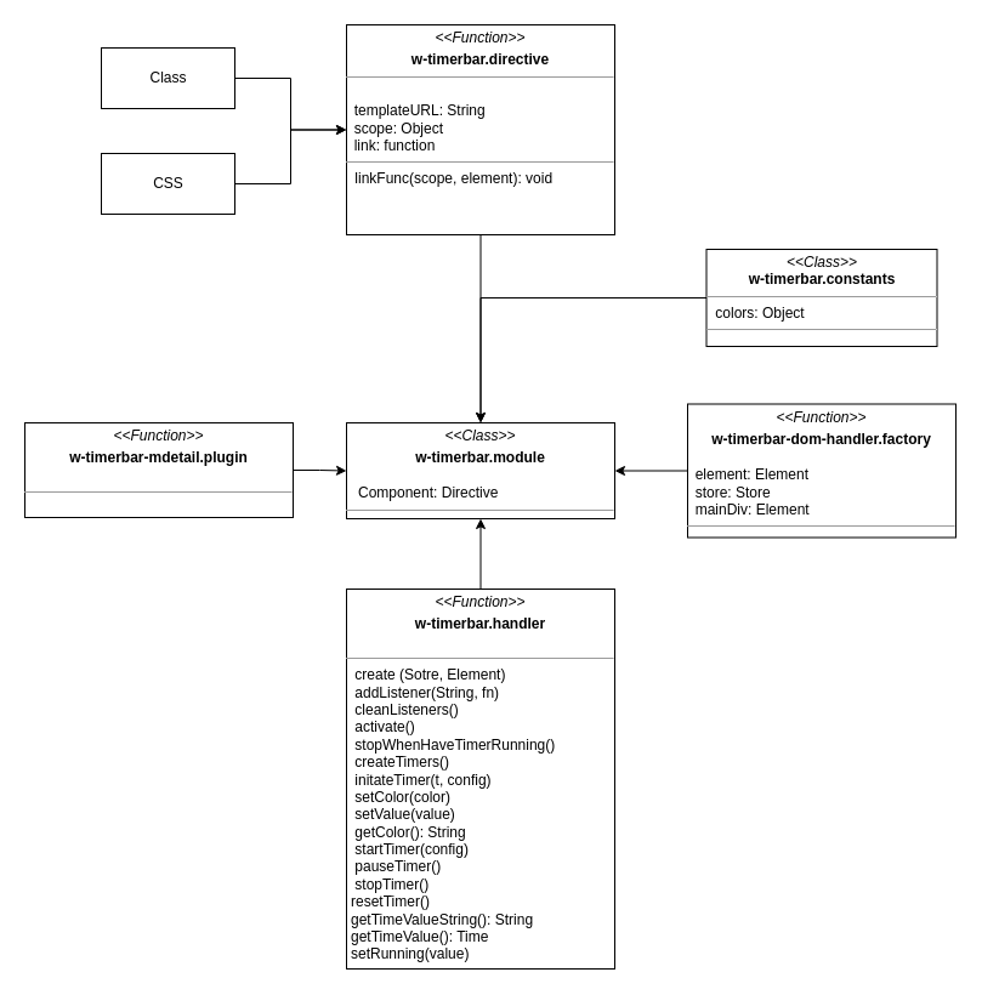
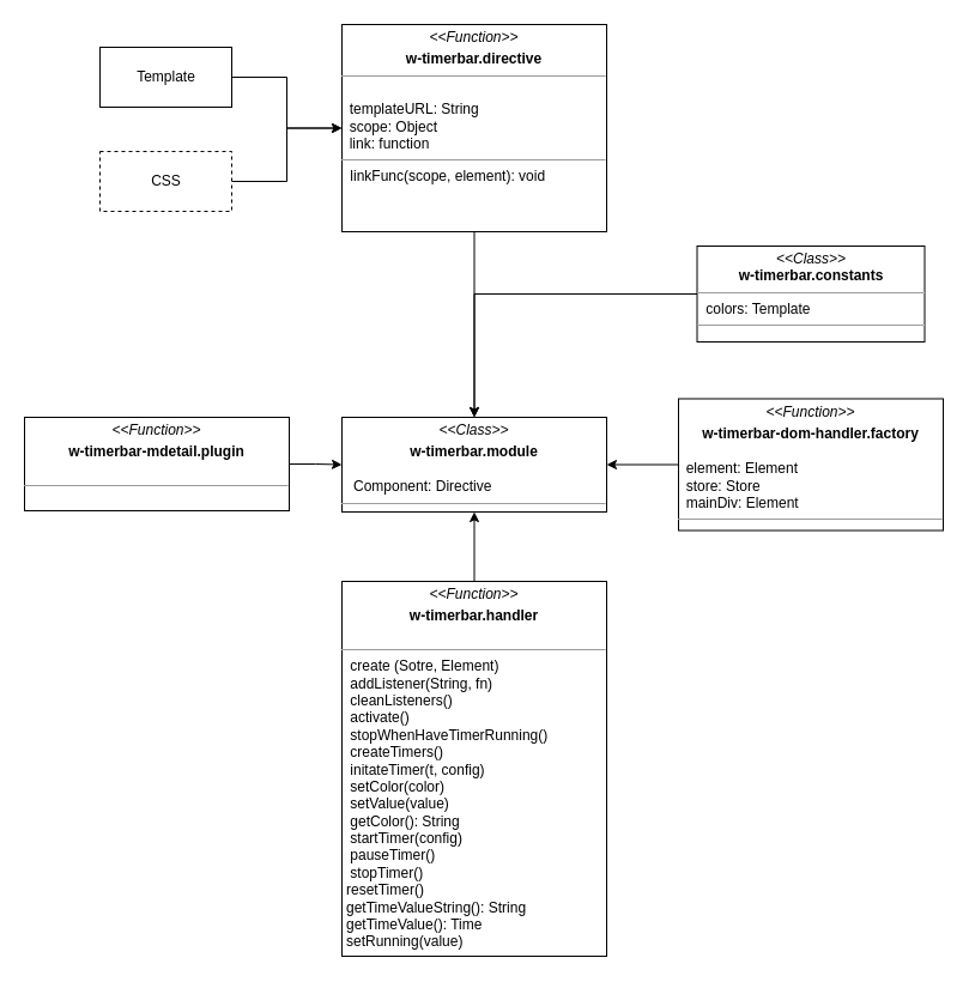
  <mxCell id="0" />
  <mxCell id="1" parent="0" />
  <mxCell id="2" style="edgeStyle=orthogonalEdgeStyle;rounded=0;orthogonalLoop=1;jettySize=auto;html=1;" edge="1" parent="1" source="3" target="10"><mxGeometry relative="1" as="geometry" /></mxCell>
  <mxCell id="3" value="&lt;p style=&quot;margin: 0px ; margin-top: 4px ; text-align: center&quot;&gt;&lt;i&gt;&amp;lt;&amp;lt;Function&lt;/i&gt;&lt;i&gt;&amp;gt;&amp;gt;&lt;/i&gt;&lt;/p&gt;&lt;p style=&quot;margin: 0px ; margin-top: 4px ; text-align: center&quot;&gt;&lt;span style=&quot;font-weight: 700&quot;&gt;w-timerbar.directive&lt;/span&gt;&lt;br&gt;&lt;/p&gt;&lt;hr size=&quot;1&quot;&gt;&lt;p style=&quot;margin: 0px ; margin-left: 4px&quot;&gt;&lt;span style=&quot;color: rgba(0 , 0 , 0 , 0) ; font-family: monospace ; font-size: 0px&quot;&gt;%3CmxGraphModel%3E%3Croot%3E%3CmxCell%20id%3D%220%22%2F%3E%3CmxCell%20id%3D%221%22%20parent%3D%220%22%2F%3E%3CmxCell%20id%3D%222%22%20value%3D%22%2B%20templateURL%3A%20String%26%2310%3B%2B%20scope%3A%20Object%26%2310%3B%2B%20link%3A%20function%22%20style%3D%22text%3BstrokeColor%3Dnone%3BfillColor%3Dnone%3Balign%3Dleft%3BverticalAlign%3Dtop%3BspacingLeft%3D4%3BspacingRight%3D4%3Boverflow%3Dhidden%3Brotatable%3D0%3Bpoints%3D%5B%5B0%2C0.5%5D%2C%5B1%2C0.5%5D%5D%3BportConstraint%3Deastwest%3B%22%20vertex%3D%221%22%20parent%3D%221%22%3E%3CmxGeometry%20x%3D%22245%22%20y%3D%22260%22%20width%3D%22265%22%20height%3D%2250%22%20as%3D%22geometry%22%2F%3E%3C%2FmxCell%3E%3C%2Froot%3E%3C%2FmxGraphModel%3E&lt;/span&gt;&lt;/p&gt;&amp;nbsp; templateURL: String&lt;br style=&quot;padding: 0px ; margin: 0px&quot;&gt;&amp;nbsp; scope: Object&lt;br style=&quot;padding: 0px ; margin: 0px&quot;&gt;&amp;nbsp; link: function&lt;hr size=&quot;1&quot;&gt;&lt;p style=&quot;margin: 0px ; margin-left: 4px&quot;&gt;&amp;nbsp;linkFunc(scope, element): void&lt;/p&gt;&lt;div style=&quot;padding: 0px ; margin: 0px&quot;&gt;&lt;br style=&quot;padding: 0px ; margin: 0px&quot;&gt;&lt;/div&gt;" style="verticalAlign=top;align=left;overflow=fill;fontSize=12;fontFamily=Helvetica;html=1;" vertex="1" parent="1"><mxGeometry x="285" y="20" width="221" height="173" as="geometry" /></mxCell>
  <mxCell id="4" style="edgeStyle=orthogonalEdgeStyle;rounded=0;orthogonalLoop=1;jettySize=auto;html=1;" edge="1" parent="1" source="5" target="3"><mxGeometry relative="1" as="geometry" /></mxCell>
- <mxCell id="5" value="Class" style="html=1;" vertex="1" parent="1"><mxGeometry x="83" y="39" width="110" height="50" as="geometry" /></mxCell>
+ <mxCell id="5" value="Template" style="html=1;" vertex="1" parent="1"><mxGeometry x="83" y="39" width="110" height="50" as="geometry" /></mxCell>
  <mxCell id="6" style="edgeStyle=orthogonalEdgeStyle;rounded=0;orthogonalLoop=1;jettySize=auto;html=1;" edge="1" parent="1" source="7" target="3"><mxGeometry relative="1" as="geometry" /></mxCell>
- <mxCell id="7" value="CSS" style="html=1;" vertex="1" parent="1"><mxGeometry x="83" y="126" width="110" height="50" as="geometry" /></mxCell>
+ <mxCell id="7" value="CSS" style="html=1;dashed=1;" vertex="1" parent="1"><mxGeometry x="83" y="126" width="110" height="50" as="geometry" /></mxCell>
  <mxCell id="8" style="edgeStyle=orthogonalEdgeStyle;rounded=0;orthogonalLoop=1;jettySize=auto;html=1;" edge="1" parent="1" source="9" target="10"><mxGeometry relative="1" as="geometry" /></mxCell>
- <mxCell id="9" value="&lt;p style=&quot;margin: 0px ; margin-top: 4px ; text-align: center&quot;&gt;&lt;i&gt;&amp;lt;&amp;lt;Class&amp;gt;&amp;gt;&lt;/i&gt;&lt;br&gt;&lt;b&gt;w-timerbar.constants&lt;/b&gt;&lt;br&gt;&lt;/p&gt;&lt;hr size=&quot;1&quot;&gt;&lt;p style=&quot;margin: 0px ; margin-left: 4px&quot;&gt;&amp;nbsp;colors: Object&lt;/p&gt;&lt;hr size=&quot;1&quot;&gt;&lt;p style=&quot;margin: 0px ; margin-left: 4px&quot;&gt;&lt;br&gt;&lt;/p&gt;" style="verticalAlign=top;align=left;overflow=fill;fontSize=12;fontFamily=Helvetica;html=1;" vertex="1" parent="1"><mxGeometry x="581.5" y="205" width="190" height="80" as="geometry" /></mxCell>
+ <mxCell id="9" value="&lt;p style=&quot;margin: 0px ; margin-top: 4px ; text-align: center&quot;&gt;&lt;i&gt;&amp;lt;&amp;lt;Class&amp;gt;&amp;gt;&lt;/i&gt;&lt;br&gt;&lt;b&gt;w-timerbar.constants&lt;/b&gt;&lt;br&gt;&lt;/p&gt;&lt;hr size=&quot;1&quot;&gt;&lt;p style=&quot;margin: 0px ; margin-left: 4px&quot;&gt;&amp;nbsp;colors: Template&lt;/p&gt;&lt;hr size=&quot;1&quot;&gt;&lt;p style=&quot;margin: 0px ; margin-left: 4px&quot;&gt;&lt;br&gt;&lt;/p&gt;" style="verticalAlign=top;align=left;overflow=fill;fontSize=12;fontFamily=Helvetica;html=1;" vertex="1" parent="1"><mxGeometry x="581.5" y="205" width="190" height="80" as="geometry" /></mxCell>
  <mxCell id="10" value="&lt;p style=&quot;margin: 0px ; margin-top: 4px ; text-align: center&quot;&gt;&lt;i&gt;&amp;lt;&amp;lt;Class&lt;/i&gt;&lt;i&gt;&amp;gt;&amp;gt;&lt;/i&gt;&lt;/p&gt;&lt;p style=&quot;margin: 0px ; margin-top: 4px ; text-align: center&quot;&gt;&lt;/p&gt;&lt;div style=&quot;text-align: center&quot;&gt;&lt;span&gt;&lt;b&gt;w-timerbar.module&lt;/b&gt;&lt;/span&gt;&lt;/div&gt;&lt;p style=&quot;margin: 0px ; margin-left: 4px&quot;&gt;&lt;span style=&quot;color: rgba(0 , 0 , 0 , 0) ; font-family: monospace ; font-size: 0px&quot;&gt;%3CmxGraphModel%3E%3Croot%3E%3CmxCell%20id%3D%220%22%2F%3E%3CmxCell%20id%3D%221%22%20parent%3D%220%22%2F%3E%3CmxCell%20id%3D%222%22%20value%3D%22%2B%20templateURL%3A%20String%26%2310%3B%2B%20scope%3A%20Object%26%2310%3B%2B%20link%3A%20function%22%20style%3D%22text%3BstrokeColor%3Dnone%3BfillColor%3Dnone%3Balign%3Dleft%3BverticalAlign%3Dtop%3BspacingLeft%3D4%3BspacingRight%3D4%3Boverflow%3Dhidden%3Brotatable%3D0%3Bpoints%3D%5B%5B0%2C0.5%5D%2C%5B1%2C0.5%5D%5D%3BportConstraint%3Deastwest%3B%22%20vertex%3D%221%22%20parent%3D%221%22%3E%3CmxGeometry%20x%3D%22245%22%20y%3D%22260%22%20width%3D%22265%22%20height%3D%2250%22%20as%3D%22geometry%22%2F%3E%3C%2FmxCell%3E%3C%2Froot%3E%3C%2FmxGraphModel%3E&lt;/span&gt;&lt;/p&gt;&amp;nbsp; &amp;nbsp;Component: Directive&lt;br&gt;&lt;hr size=&quot;1&quot;&gt;&lt;p style=&quot;margin: 0px ; margin-left: 4px&quot;&gt;&amp;nbsp;&lt;/p&gt;" style="verticalAlign=top;align=left;overflow=fill;fontSize=12;fontFamily=Helvetica;html=1;" vertex="1" parent="1"><mxGeometry x="285" y="348" width="221" height="79" as="geometry" /></mxCell>
  <mxCell id="11" style="edgeStyle=orthogonalEdgeStyle;rounded=0;orthogonalLoop=1;jettySize=auto;html=1;" edge="1" parent="1" source="12" target="10"><mxGeometry relative="1" as="geometry" /></mxCell>
  <mxCell id="12" value="&lt;p style=&quot;margin: 0px ; margin-top: 4px ; text-align: center&quot;&gt;&lt;i&gt;&amp;lt;&amp;lt;Function&lt;/i&gt;&lt;i&gt;&amp;gt;&amp;gt;&lt;/i&gt;&lt;/p&gt;&lt;p style=&quot;margin: 0px ; margin-top: 4px ; text-align: center&quot;&gt;&lt;/p&gt;&lt;div style=&quot;text-align: center&quot;&gt;&lt;span&gt;&lt;b&gt;w-timerbar-dom-handler.factory&lt;/b&gt;&lt;/span&gt;&lt;/div&gt;&lt;p style=&quot;margin: 0px ; margin-left: 4px&quot;&gt;&lt;span style=&quot;color: rgba(0 , 0 , 0 , 0) ; font-family: monospace ; font-size: 0px&quot;&gt;%3CmxGraphModel%3E%3Croot%3E%3CmxCell%20id%3D%220%22%2F%3E%3CmxCell%20id%3D%221%22%20parent%3D%220%22%2F%3E%3CmxCell%20id%3D%222%22%20value%3D%22%2B%20templateURL%3A%20String%26%2310%3B%2B%20scope%3A%20Object%26%2310%3B%2B%20link%3A%20function%22%20style%3D%22text%3BstrokeColor%3Dnone%3BfillColor%3Dnone%3Balign%3Dleft%3BverticalAlign%3Dtop%3BspacingLeft%3D4%3BspacingRight%3D4%3Boverflow%3Dhidden%3Brotatable%3D0%3Bpoints%3D%5B%5B0%2C0.5%5D%2C%5B1%2C0.5%5D%5D%3BportConstraint%3Deastwest%3B%22%20vertex%3D%221%22%20parent%3D%221%22%3E%3CmxGeometry%20x%3D%22245%22%20y%3D%22260%22%20width%3D%22265%22%20height%3D%2250%22%20as%3D%22geometry%22%2F%3E%3C%2FmxCell%3E%3C%2Froot%3E%3C%2FmxGraphModel%3E&lt;/span&gt;&lt;/p&gt;&amp;nbsp; element: Element&lt;br style=&quot;padding: 0px ; margin: 0px&quot;&gt;&amp;nbsp; store: Store&lt;br style=&quot;padding: 0px ; margin: 0px&quot;&gt;&amp;nbsp; mainDiv: Element&lt;hr size=&quot;1&quot;&gt;&lt;p style=&quot;margin: 0px ; margin-left: 4px&quot;&gt;&lt;br&gt;&lt;/p&gt;&lt;div style=&quot;padding: 0px ; margin: 0px&quot;&gt;&lt;br style=&quot;padding: 0px ; margin: 0px&quot;&gt;&lt;/div&gt;" style="verticalAlign=top;align=left;overflow=fill;fontSize=12;fontFamily=Helvetica;html=1;" vertex="1" parent="1"><mxGeometry x="566" y="332.5" width="221" height="110" as="geometry" /></mxCell>
  <mxCell id="13" style="edgeStyle=orthogonalEdgeStyle;rounded=0;orthogonalLoop=1;jettySize=auto;html=1;entryX=0;entryY=0.5;entryDx=0;entryDy=0;" edge="1" parent="1" source="14" target="10"><mxGeometry relative="1" as="geometry" /></mxCell>
  <mxCell id="14" value="&lt;p style=&quot;margin: 0px ; margin-top: 4px ; text-align: center&quot;&gt;&lt;i&gt;&amp;lt;&amp;lt;Function&lt;/i&gt;&lt;i&gt;&amp;gt;&amp;gt;&lt;/i&gt;&lt;/p&gt;&lt;p style=&quot;margin: 0px ; margin-top: 4px ; text-align: center&quot;&gt;&lt;/p&gt;&lt;div style=&quot;text-align: center&quot;&gt;&lt;span&gt;&lt;b&gt;w-timerbar-mdetail.plugin&lt;/b&gt;&lt;/span&gt;&lt;span style=&quot;color: rgba(0 , 0 , 0 , 0) ; font-family: monospace ; font-size: 0px ; text-align: left&quot;&gt;%3CmxGraphModel%3E%3Croot%3E%3CmxCell%20id%3D%220%22%2F%3E%3CmxCell%20id%3D%221%22%20parent%3D%220%22%2F%3E%3CmxCell%20id%3D%222%22%20value%3D%22%2B%20templateURL%3A%20String%26%2310%3B%2B%20scope%3A%20Object%26%2310%3B%2B%20link%3A%20function%22%20style%3D%22text%3BstrokeColor%3Dnone%3BfillColor%3Dnone%3Balign%3Dleft%3BverticalAlign%3Dtop%3BspacingLeft%3D4%3BspacingRight%3D4%3Boverflow%3Dhidden%3Brotatable%3D0%3Bpoints%3D%5B%5B0%2C0.5%5D%2C%5B1%2C0.5%5D%5D%3BportConstraint%3Deastwest%3B%22%20vertex%3D%221%22%20parent%3D%221%22%3E%3CmxGeometry%20x%3D%22245%22%20y%3D%22260%22%20width%3D%22265%22%20height%3D%2250%22%20as%3D%22geometry%22%2F%3E%3C%2FmxCell%3E%3C%2Froot%3E%3C%2FmxGraphModel%3E&lt;/span&gt;&lt;/div&gt;&amp;nbsp;&lt;hr size=&quot;1&quot;&gt;&lt;p style=&quot;margin: 0px ; margin-left: 4px&quot;&gt;&lt;br&gt;&lt;/p&gt;&lt;div style=&quot;padding: 0px ; margin: 0px&quot;&gt;&lt;br style=&quot;padding: 0px ; margin: 0px&quot;&gt;&lt;/div&gt;" style="verticalAlign=top;align=left;overflow=fill;fontSize=12;fontFamily=Helvetica;html=1;" vertex="1" parent="1"><mxGeometry x="20" y="348" width="221" height="78" as="geometry" /></mxCell>
  <mxCell id="15" style="edgeStyle=orthogonalEdgeStyle;rounded=0;orthogonalLoop=1;jettySize=auto;html=1;entryX=0.5;entryY=1;entryDx=0;entryDy=0;" edge="1" parent="1" source="16" target="10"><mxGeometry relative="1" as="geometry" /></mxCell>
  <mxCell id="16" value="&lt;p style=&quot;margin: 0px ; margin-top: 4px ; text-align: center&quot;&gt;&lt;i&gt;&amp;lt;&amp;lt;Function&lt;/i&gt;&lt;i&gt;&amp;gt;&amp;gt;&lt;/i&gt;&lt;/p&gt;&lt;p style=&quot;margin: 0px ; margin-top: 4px ; text-align: center&quot;&gt;&lt;/p&gt;&lt;div style=&quot;text-align: center&quot;&gt;&lt;span&gt;&lt;b&gt;w-timerbar.handler&lt;/b&gt;&lt;/span&gt;&lt;/div&gt;&lt;div style=&quot;text-align: center&quot;&gt;&lt;span style=&quot;color: rgba(0 , 0 , 0 , 0) ; font-family: monospace ; font-size: 0px ; text-align: left&quot;&gt;%3CmxGraphModel%3E%3Croot%3E%3CmxCell%20id%3D%220%22%2F%3E%3CmxCell%20id%3D%221%22%20parent%3D%220%22%2F%3E%3CmxCell%20id%3D%222%22%20value%3D%22%2B%20templateURL%3A%20String%26%2310%3B%2B%20scope%3A%20Object%26%2310%3B%2B%20link%3A%20function%22%20style%3D%22text%3BstrokeColor%3Dnone%3BfillColor%3Dnone%3Balign%3Dleft%3BverticalAlign%3Dtop%3BspacingLeft%3D4%3BspacingRight%3D4%3Boverflow%3Dhidden%3Brotatable%3D0%3Bpoints%3D%5B%5B0%2C0.5%5D%2C%5B1%2C0.5%5D%5D%3BportConstraint%3Deastwest%3B%22%20vertex%3D%221%22%20parent%3D%221%22%3E%3CmxGeometry%20x%3D%22245%22%20y%3D%22260%22%20width%3D%22265%22%20height%3D%2250%22%20as%3D%22geometry%22%2F%3E%3C%2FmxCell%3E%3C%2Froot%3E%3C%2FmxGraphModel%3E&lt;/span&gt;&lt;br&gt;&lt;/div&gt;&lt;hr size=&quot;1&quot;&gt;&lt;p style=&quot;margin: 0px ; margin-left: 4px&quot;&gt;&amp;nbsp;create (Sotre, Element)&lt;/p&gt;&lt;p style=&quot;margin: 0px ; margin-left: 4px&quot;&gt;&amp;nbsp;addListener(String, fn)&lt;/p&gt;&lt;p style=&quot;margin: 0px ; margin-left: 4px&quot;&gt;&amp;nbsp;cleanListeners()&lt;/p&gt;&lt;p style=&quot;margin: 0px ; margin-left: 4px&quot;&gt;&amp;nbsp;activate()&lt;/p&gt;&lt;p style=&quot;margin: 0px ; margin-left: 4px&quot;&gt;&amp;nbsp;stopWhenHaveTimerRunning()&lt;/p&gt;&lt;p style=&quot;margin: 0px ; margin-left: 4px&quot;&gt;&amp;nbsp;createTimers()&lt;/p&gt;&lt;p style=&quot;margin: 0px ; margin-left: 4px&quot;&gt;&amp;nbsp;initateTimer(t, config)&lt;/p&gt;&lt;p style=&quot;margin: 0px ; margin-left: 4px&quot;&gt;&amp;nbsp;setColor(color)&lt;/p&gt;&lt;p style=&quot;margin: 0px ; margin-left: 4px&quot;&gt;&amp;nbsp;setValue(value)&lt;/p&gt;&lt;p style=&quot;margin: 0px ; margin-left: 4px&quot;&gt;&amp;nbsp;getColor(): String&lt;/p&gt;&lt;p style=&quot;margin: 0px ; margin-left: 4px&quot;&gt;&amp;nbsp;startTimer(config)&lt;/p&gt;&lt;p style=&quot;margin: 0px ; margin-left: 4px&quot;&gt;&amp;nbsp;pauseTimer()&lt;/p&gt;&lt;p style=&quot;margin: 0px ; margin-left: 4px&quot;&gt;&amp;nbsp;stopTimer()&lt;/p&gt;&lt;p style=&quot;margin: 0px ; margin-left: 4px&quot;&gt;resetTimer()&lt;/p&gt;&lt;p style=&quot;margin: 0px ; margin-left: 4px&quot;&gt;getTimeValueString(): String&lt;/p&gt;&lt;p style=&quot;margin: 0px ; margin-left: 4px&quot;&gt;getTimeValue(): Time&lt;/p&gt;&lt;p style=&quot;margin: 0px ; margin-left: 4px&quot;&gt;setRunning(value)&lt;/p&gt;" style="verticalAlign=top;align=left;overflow=fill;fontSize=12;fontFamily=Helvetica;html=1;" vertex="1" parent="1"><mxGeometry x="285" y="485" width="221" height="313" as="geometry" /></mxCell>
